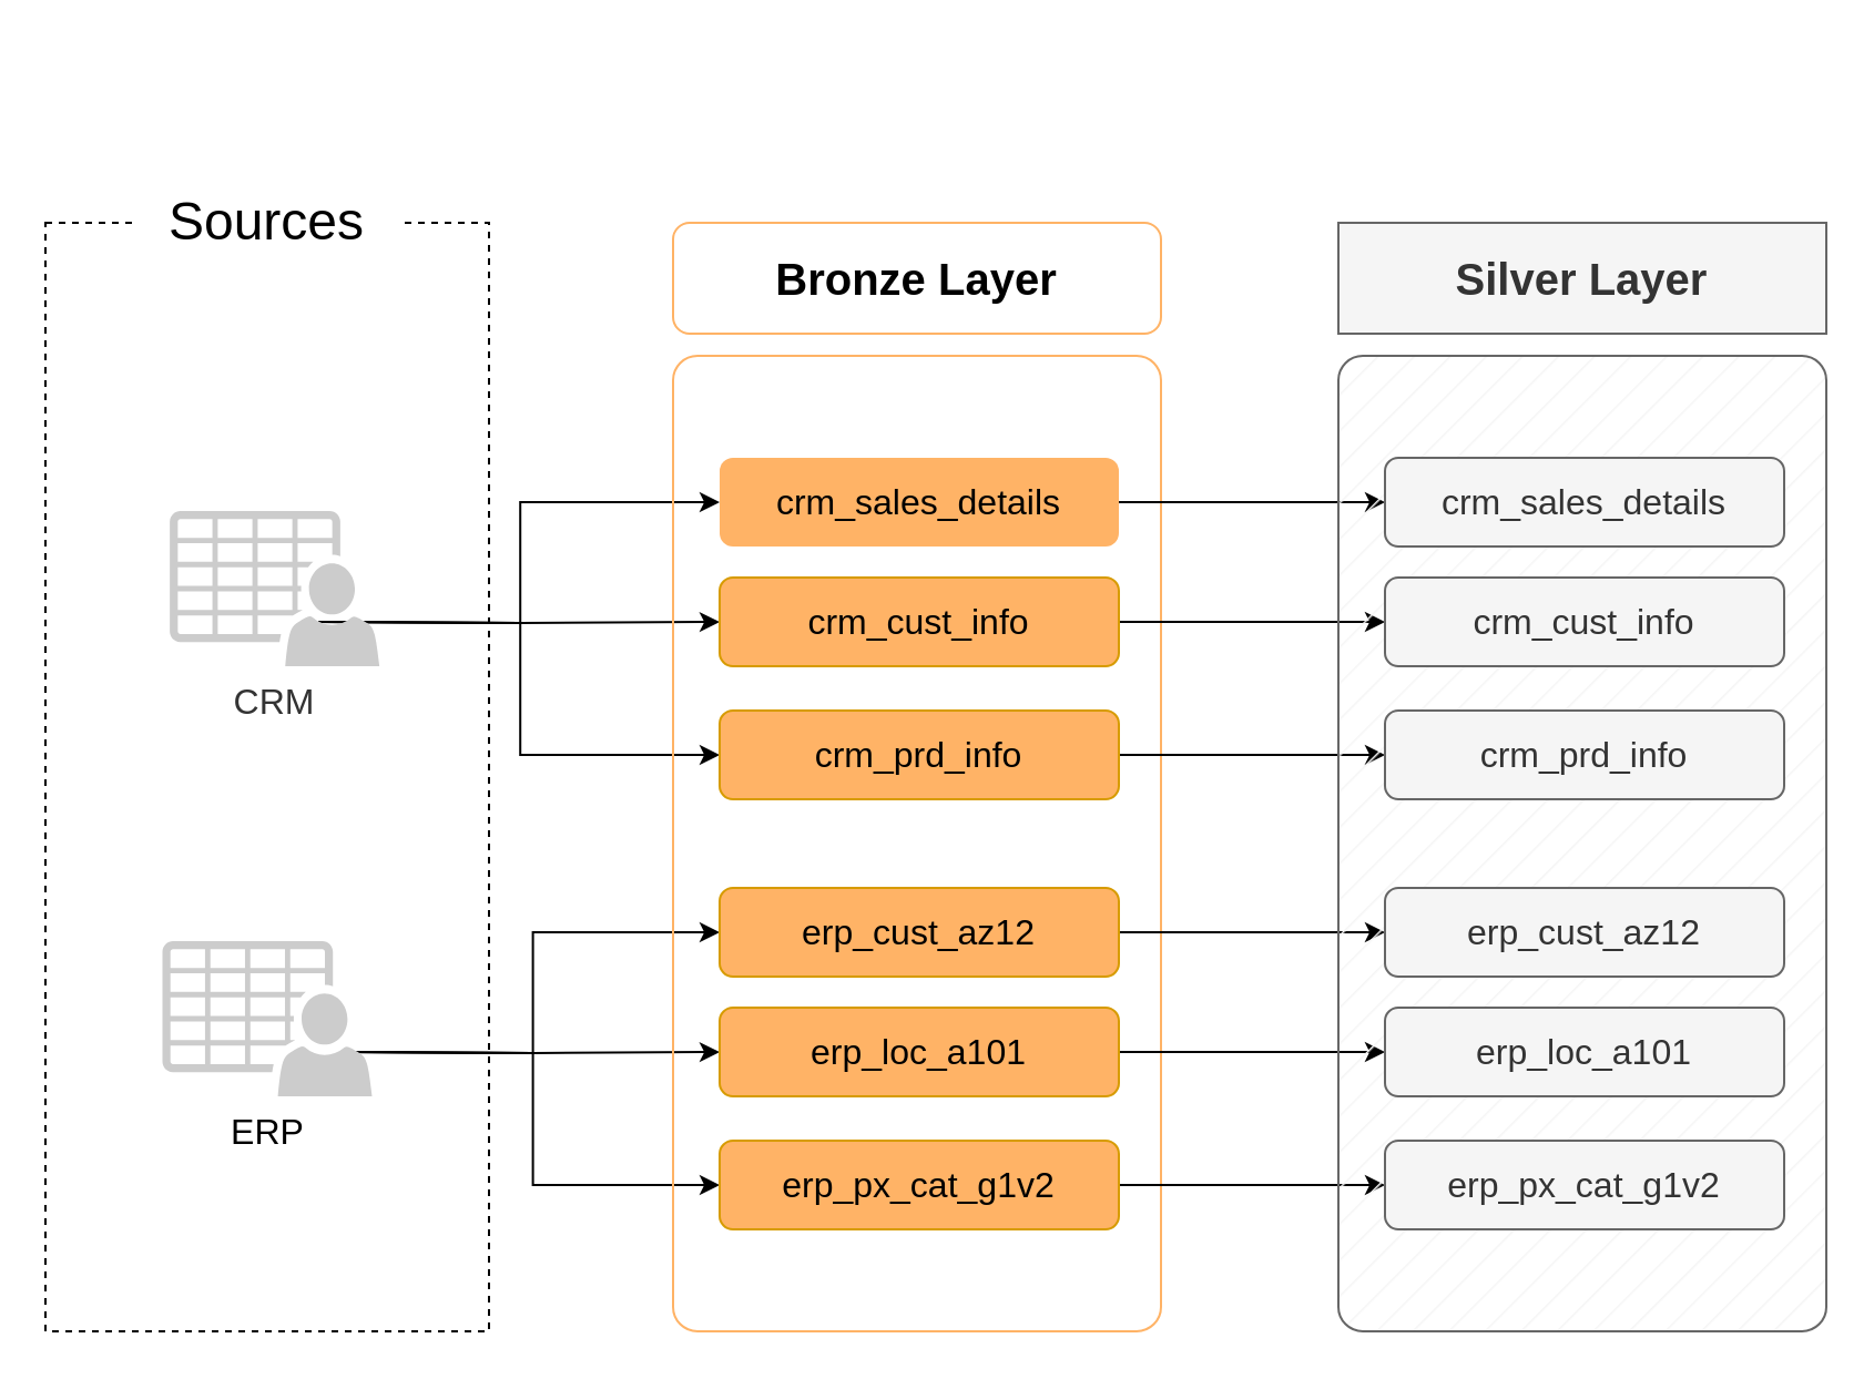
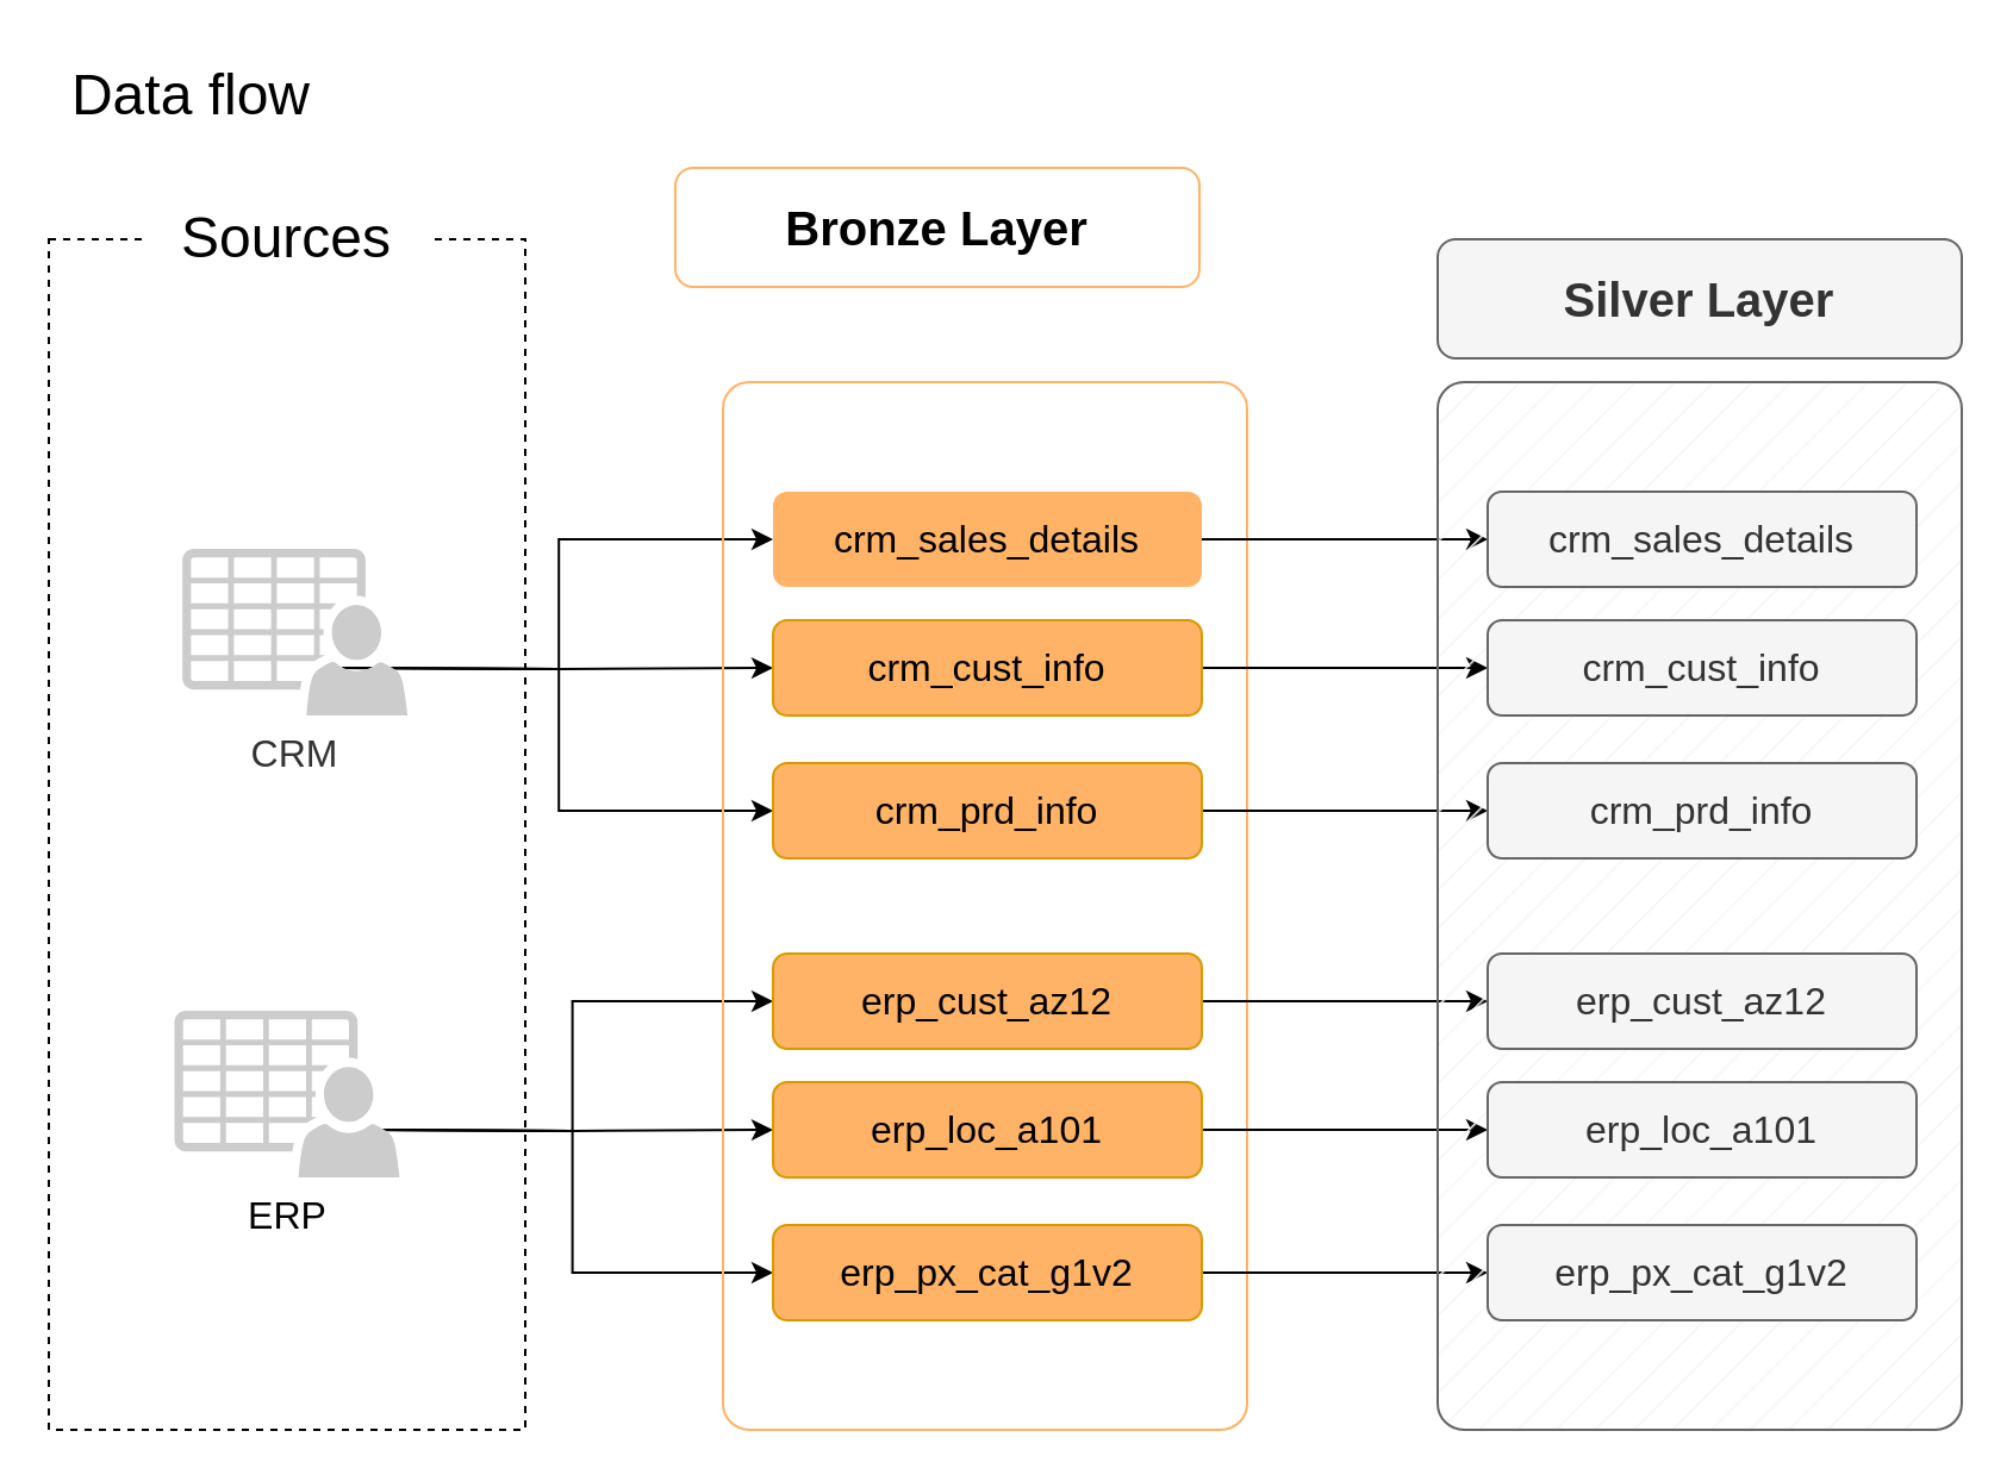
  <mxCell id="0" />
  <mxCell id="1" parent="0" />
  <mxCell id="2" value="" style="rounded=0;whiteSpace=wrap;html=1;fillColor=none;dashed=1;" parent="1" vertex="1"><mxGeometry x="20" y="100" width="200" height="500" as="geometry" /></mxCell>
  <mxCell id="3" value="&lt;font style=&quot;font-size: 24px;&quot;&gt;Sources&lt;/font&gt;" style="rounded=1;whiteSpace=wrap;html=1;strokeColor=none;" parent="1" vertex="1"><mxGeometry x="60" y="80" width="120" height="40" as="geometry" /></mxCell>
  <mxCell id="4" style="edgeStyle=orthogonalEdgeStyle;rounded=0;orthogonalLoop=1;jettySize=auto;html=1;entryX=0;entryY=0.5;entryDx=0;entryDy=0;" parent="1" target="15" edge="1"><mxGeometry relative="1" as="geometry"><mxPoint x="143.12" y="280" as="sourcePoint" /></mxGeometry></mxCell>
  <mxCell id="5" style="edgeStyle=orthogonalEdgeStyle;rounded=0;orthogonalLoop=1;jettySize=auto;html=1;entryX=0;entryY=0.5;entryDx=0;entryDy=0;" parent="1" target="13" edge="1"><mxGeometry relative="1" as="geometry"><mxPoint x="143.12" y="280" as="sourcePoint" /></mxGeometry></mxCell>
  <mxCell id="6" style="edgeStyle=orthogonalEdgeStyle;rounded=0;orthogonalLoop=1;jettySize=auto;html=1;entryX=0;entryY=0.5;entryDx=0;entryDy=0;" parent="1" target="17" edge="1"><mxGeometry relative="1" as="geometry"><mxPoint x="143.12" y="280" as="sourcePoint" /></mxGeometry></mxCell>
  <mxCell id="7" style="edgeStyle=orthogonalEdgeStyle;rounded=0;orthogonalLoop=1;jettySize=auto;html=1;entryX=0;entryY=0.5;entryDx=0;entryDy=0;" parent="1" target="23" edge="1"><mxGeometry relative="1" as="geometry"><mxPoint x="154.5" y="474" as="sourcePoint" /></mxGeometry></mxCell>
  <mxCell id="8" style="edgeStyle=orthogonalEdgeStyle;rounded=0;orthogonalLoop=1;jettySize=auto;html=1;entryX=0;entryY=0.5;entryDx=0;entryDy=0;" parent="1" target="19" edge="1"><mxGeometry relative="1" as="geometry"><mxPoint x="154.5" y="474" as="sourcePoint" /></mxGeometry></mxCell>
  <mxCell id="9" style="edgeStyle=orthogonalEdgeStyle;rounded=0;orthogonalLoop=1;jettySize=auto;html=1;" parent="1" target="21" edge="1"><mxGeometry relative="1" as="geometry"><mxPoint x="154.5" y="474" as="sourcePoint" /></mxGeometry></mxCell>
  <mxCell id="10" value="" style="rounded=1;whiteSpace=wrap;html=1;fillColor=none;strokeColor=#FFB366;fillStyle=auto;arcSize=5;" parent="1" vertex="1"><mxGeometry x="303" y="160" width="220" height="440" as="geometry" /></mxCell>
- <mxCell id="11" value="Bronze Layer" style="rounded=1;whiteSpace=wrap;html=1;fillColor=none;strokeColor=#FFB366;fontSize=20;fontStyle=1" parent="1" vertex="1"><mxGeometry x="303" y="100" width="220" height="50" as="geometry" /></mxCell>
+ <mxCell id="11" value="Bronze Layer" style="rounded=1;whiteSpace=wrap;html=1;fillColor=none;strokeColor=#FFB366;fontSize=20;fontStyle=1" parent="1" vertex="1"><mxGeometry x="283" y="70" width="220" height="50" as="geometry" /></mxCell>
  <mxCell id="12" style="edgeStyle=orthogonalEdgeStyle;rounded=0;orthogonalLoop=1;jettySize=auto;html=1;exitX=1;exitY=0.5;exitDx=0;exitDy=0;entryX=0;entryY=0.5;entryDx=0;entryDy=0;" edge="1" parent="1" source="13" target="28"><mxGeometry relative="1" as="geometry" /></mxCell>
  <mxCell id="13" value="crm_sales_details" style="rounded=1;whiteSpace=wrap;html=1;fillColor=#FFB366;strokeColor=none;fontSize=16;fontStyle=0" parent="1" vertex="1"><mxGeometry x="324" y="206" width="180" height="40" as="geometry" /></mxCell>
  <mxCell id="14" style="edgeStyle=orthogonalEdgeStyle;rounded=0;orthogonalLoop=1;jettySize=auto;html=1;exitX=1;exitY=0.5;exitDx=0;exitDy=0;" edge="1" parent="1" source="15" target="29"><mxGeometry relative="1" as="geometry" /></mxCell>
  <mxCell id="15" value="crm_cust_info" style="rounded=1;whiteSpace=wrap;html=1;fillColor=#FFB366;strokeColor=#d79b00;fontSize=16;fontStyle=0" parent="1" vertex="1"><mxGeometry x="324" y="260" width="180" height="40" as="geometry" /></mxCell>
  <mxCell id="16" style="edgeStyle=orthogonalEdgeStyle;rounded=0;orthogonalLoop=1;jettySize=auto;html=1;exitX=1;exitY=0.5;exitDx=0;exitDy=0;entryX=0;entryY=0.5;entryDx=0;entryDy=0;" edge="1" parent="1" source="17" target="30"><mxGeometry relative="1" as="geometry" /></mxCell>
  <mxCell id="17" value="crm_prd_info" style="rounded=1;whiteSpace=wrap;html=1;fillColor=#FFB366;strokeColor=#d79b00;fontSize=16;fontStyle=0" parent="1" vertex="1"><mxGeometry x="324" y="320" width="180" height="40" as="geometry" /></mxCell>
  <mxCell id="18" style="edgeStyle=orthogonalEdgeStyle;rounded=0;orthogonalLoop=1;jettySize=auto;html=1;exitX=1;exitY=0.5;exitDx=0;exitDy=0;" edge="1" parent="1" source="19" target="31"><mxGeometry relative="1" as="geometry" /></mxCell>
  <mxCell id="19" value="erp_cust_az12" style="rounded=1;whiteSpace=wrap;html=1;fillColor=#FFB366;strokeColor=#d79b00;fontSize=16;fontStyle=0" parent="1" vertex="1"><mxGeometry x="324" y="400" width="180" height="40" as="geometry" /></mxCell>
  <mxCell id="20" style="edgeStyle=orthogonalEdgeStyle;rounded=0;orthogonalLoop=1;jettySize=auto;html=1;exitX=1;exitY=0.5;exitDx=0;exitDy=0;" edge="1" parent="1" source="21" target="32"><mxGeometry relative="1" as="geometry" /></mxCell>
  <mxCell id="21" value="erp_loc_a101" style="rounded=1;whiteSpace=wrap;html=1;fillColor=#FFB366;strokeColor=#d79b00;fontSize=16;fontStyle=0" parent="1" vertex="1"><mxGeometry x="324" y="454" width="180" height="40" as="geometry" /></mxCell>
  <mxCell id="22" style="edgeStyle=orthogonalEdgeStyle;rounded=0;orthogonalLoop=1;jettySize=auto;html=1;exitX=1;exitY=0.5;exitDx=0;exitDy=0;" edge="1" parent="1" source="23" target="33"><mxGeometry relative="1" as="geometry" /></mxCell>
  <mxCell id="23" value="erp_px_cat_g1v2" style="rounded=1;whiteSpace=wrap;html=1;fillColor=#FFB366;strokeColor=#d79b00;fontSize=16;fontStyle=0" parent="1" vertex="1"><mxGeometry x="324" y="514" width="180" height="40" as="geometry" /></mxCell>
  <mxCell id="24" value="&lt;font style=&quot;font-size: 16px;&quot;&gt;CRM&lt;/font&gt;" style="sketch=0;pointerEvents=1;shadow=0;dashed=0;html=1;strokeColor=none;fillColor=#CCCCCC;labelPosition=center;verticalLabelPosition=bottom;verticalAlign=top;outlineConnect=0;align=center;shape=mxgraph.office.users.csv_file;fontColor=#333333;" parent="1" vertex="1"><mxGeometry x="76.08" y="230" width="94.5" height="70" as="geometry" /></mxCell>
  <mxCell id="25" value="&lt;font style=&quot;font-size: 16px;&quot;&gt;ERP&lt;/font&gt;" style="sketch=0;pointerEvents=1;shadow=0;dashed=0;html=1;strokeColor=none;fillColor=#CCCCCC;labelPosition=center;verticalLabelPosition=bottom;verticalAlign=top;outlineConnect=0;align=center;shape=mxgraph.office.users.csv_file;" parent="1" vertex="1"><mxGeometry x="72.75" y="424" width="94.5" height="70" as="geometry" /></mxCell>
  <mxCell id="26" value="" style="rounded=1;whiteSpace=wrap;html=1;fillColor=#f5f5f5;strokeColor=#666666;fillStyle=hatch;arcSize=5;fontColor=#333333;" vertex="1" parent="1"><mxGeometry x="603" y="160" width="220" height="440" as="geometry" /></mxCell>
- <mxCell id="27" value="Silver Layer" style="whiteSpace=wrap;html=1;fillColor=#f5f5f5;strokeColor=#666666;fontSize=20;fontStyle=1;fontColor=#333333;rounded=0;" vertex="1" parent="1"><mxGeometry x="603" y="100" width="220" height="50" as="geometry" /></mxCell>
+ <mxCell id="27" value="Silver Layer" style="rounded=1;whiteSpace=wrap;html=1;fillColor=#f5f5f5;strokeColor=#666666;fontSize=20;fontStyle=1;fontColor=#333333;" vertex="1" parent="1"><mxGeometry x="603" y="100" width="220" height="50" as="geometry" /></mxCell>
  <mxCell id="28" value="crm_sales_details" style="rounded=1;whiteSpace=wrap;html=1;fillColor=#f5f5f5;strokeColor=#666666;fontSize=16;fontStyle=0;fontColor=#333333;" vertex="1" parent="1"><mxGeometry x="624" y="206" width="180" height="40" as="geometry" /></mxCell>
  <mxCell id="29" value="crm_cust_info" style="rounded=1;whiteSpace=wrap;html=1;fillColor=#f5f5f5;strokeColor=#666666;fontSize=16;fontStyle=0;fontColor=#333333;" vertex="1" parent="1"><mxGeometry x="624" y="260" width="180" height="40" as="geometry" /></mxCell>
  <mxCell id="30" value="crm_prd_info" style="rounded=1;whiteSpace=wrap;html=1;fillColor=#f5f5f5;strokeColor=#666666;fontSize=16;fontStyle=0;fontColor=#333333;" vertex="1" parent="1"><mxGeometry x="624" y="320" width="180" height="40" as="geometry" /></mxCell>
  <mxCell id="31" value="erp_cust_az12" style="rounded=1;whiteSpace=wrap;html=1;fillColor=#f5f5f5;strokeColor=#666666;fontSize=16;fontStyle=0;fontColor=#333333;" vertex="1" parent="1"><mxGeometry x="624" y="400" width="180" height="40" as="geometry" /></mxCell>
  <mxCell id="32" value="erp_loc_a101" style="rounded=1;whiteSpace=wrap;html=1;fillColor=#f5f5f5;strokeColor=#666666;fontSize=16;fontStyle=0;fontColor=#333333;" vertex="1" parent="1"><mxGeometry x="624" y="454" width="180" height="40" as="geometry" /></mxCell>
  <mxCell id="33" value="erp_px_cat_g1v2" style="rounded=1;whiteSpace=wrap;html=1;fillColor=#f5f5f5;strokeColor=#666666;fontSize=16;fontStyle=0;fontColor=#333333;" vertex="1" parent="1"><mxGeometry x="624" y="514" width="180" height="40" as="geometry" /></mxCell>
+ <mxCell id="34" value="&lt;font style=&quot;font-size: 24px;&quot;&gt;Data flow&lt;/font&gt;" style="rounded=1;whiteSpace=wrap;html=1;strokeColor=none;" vertex="1" parent="1"><mxGeometry x="20" y="20" width="120" height="40" as="geometry" /></mxCell>
